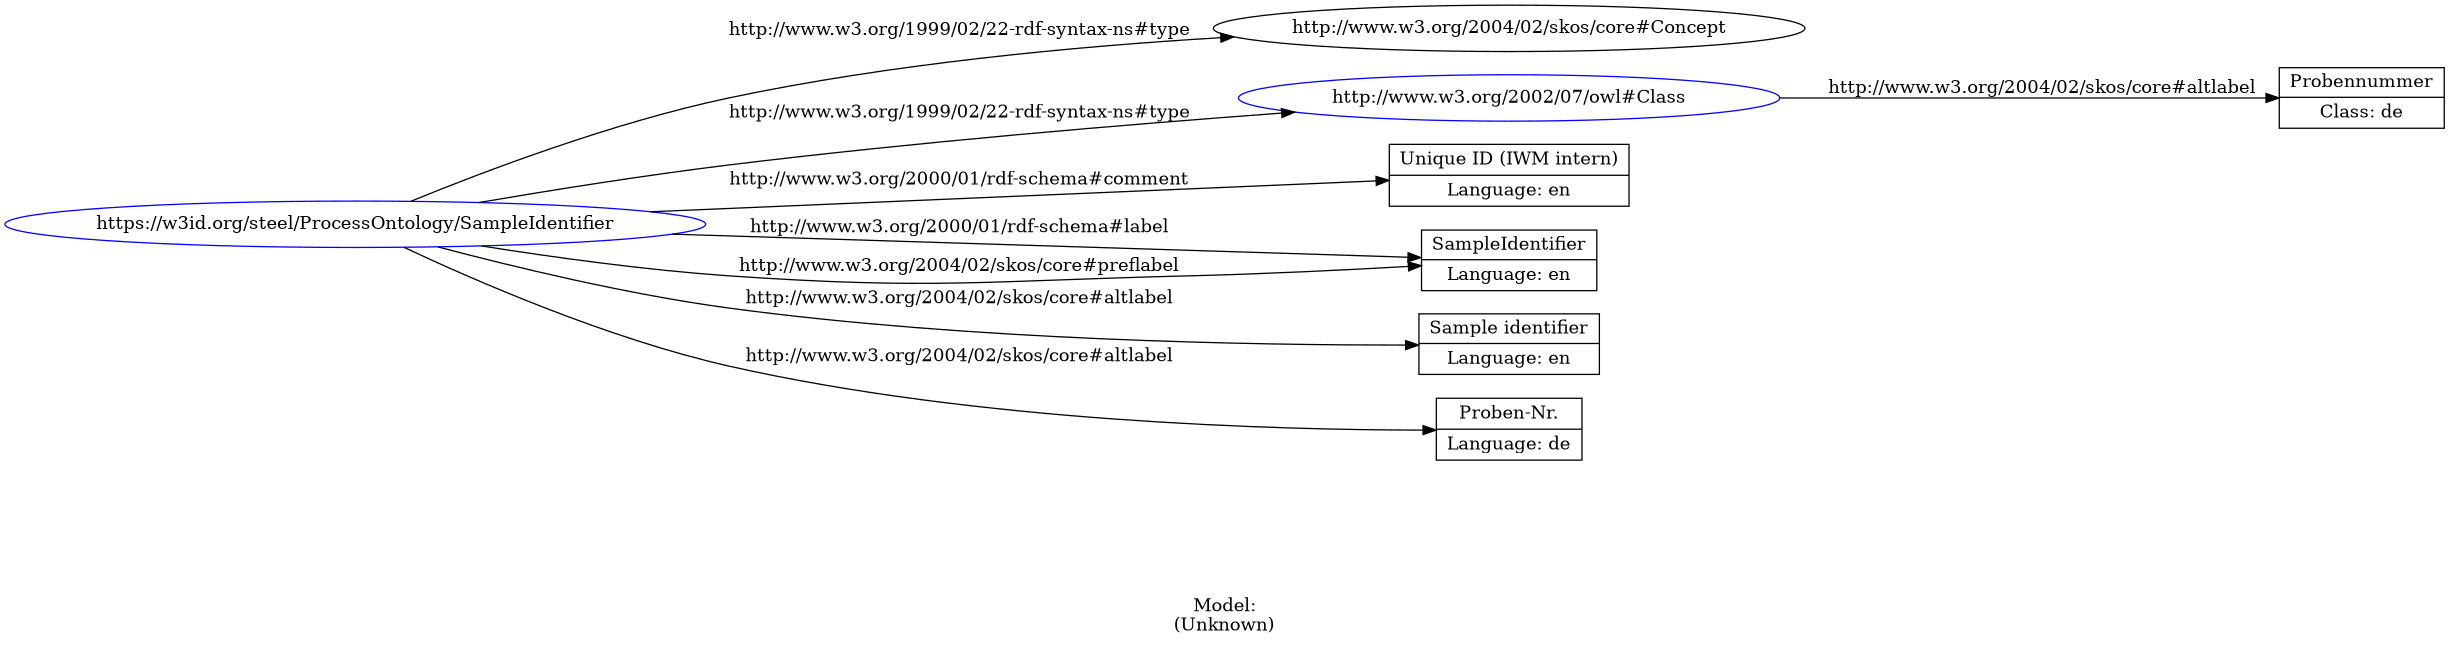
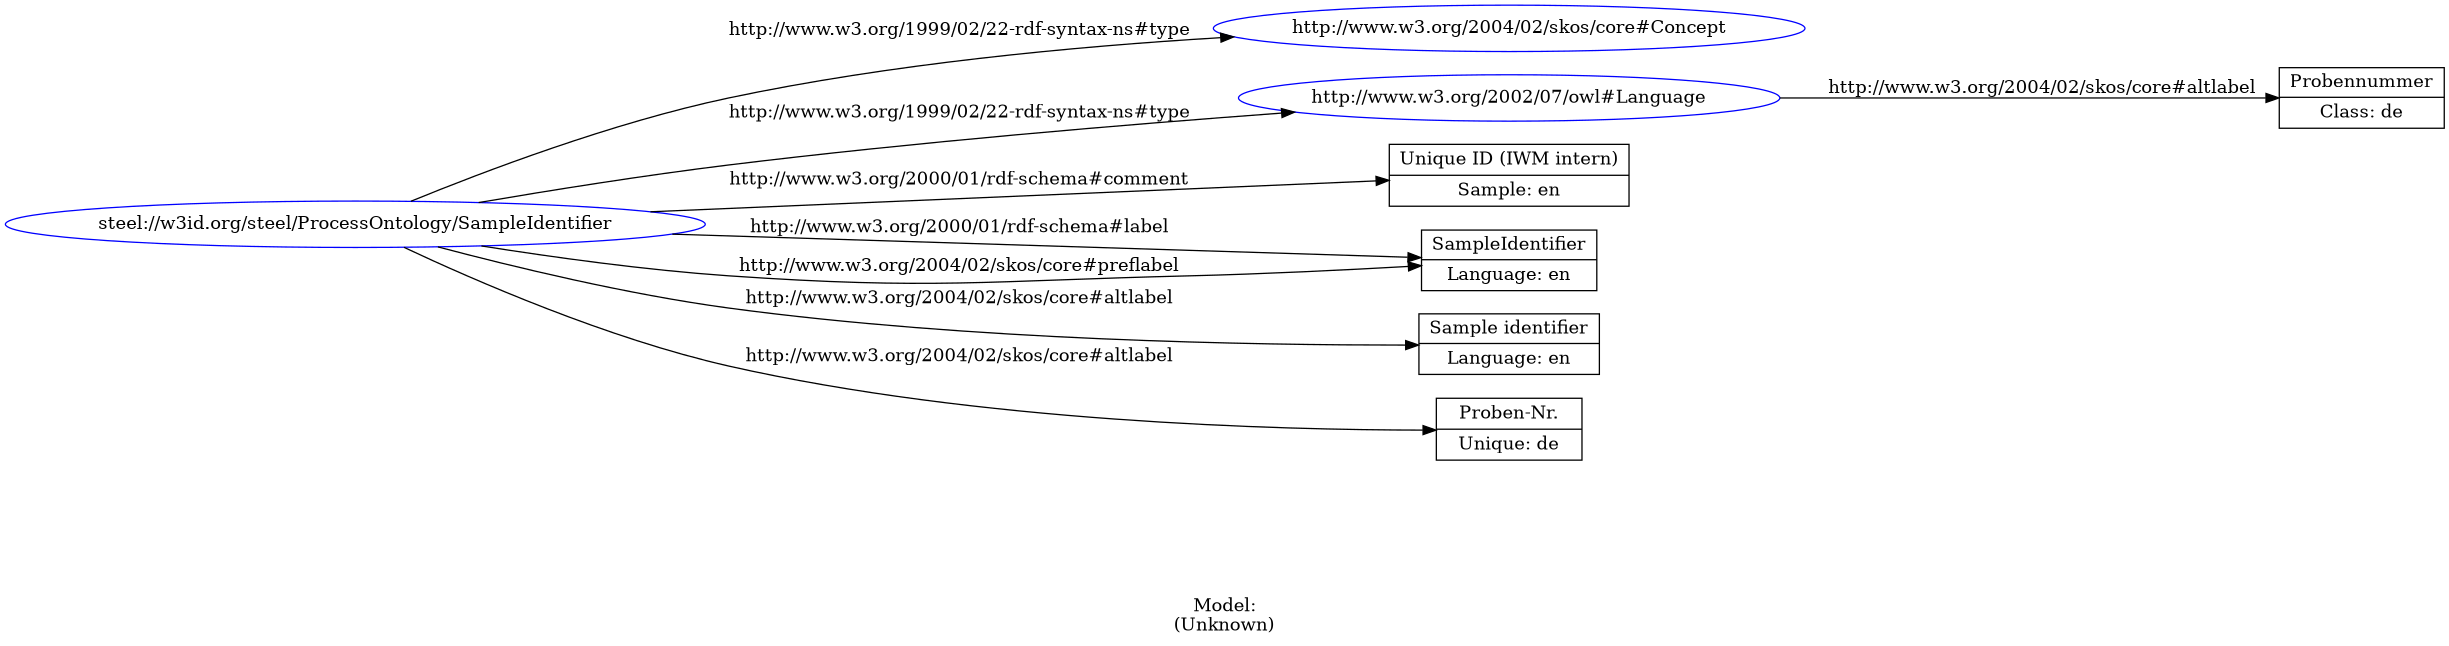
  digraph {
    label="\n\nModel:\n(Unknown)"
    rankdir=LR
    node [shape=record]
-   n1 [color=blue label="https://w3id.org/steel/ProcessOntology/SampleIdentifier" shape=ellipse]
-   n2 [color=black label="http://www.w3.org/2004/02/skos/core#Concept" shape=ellipse]
-   n3 [color=blue label="http://www.w3.org/2002/07/owl#Class" shape=ellipse]
-   n4 [label="Unique ID (IWM intern)|Language: en"]
+   n1 [color=blue label="steel://w3id.org/steel/ProcessOntology/SampleIdentifier" shape=ellipse]
+   n2 [color=blue label="http://www.w3.org/2004/02/skos/core#Concept" shape=ellipse]
+   n3 [color=blue label="http://www.w3.org/2002/07/owl#Language" shape=ellipse]
+   n4 [label="Unique ID (IWM intern)|Sample: en"]
    n5 [label="SampleIdentifier|Language: en"]
    n6 [label="Sample identifier|Language: en"]
-   n7 [label="Proben-Nr.|Language: de"]
+   n7 [label="Proben-Nr.|Unique: de"]
    n8 [label="Probennummer|Class: de"]
    n1 -> n2 [label="http://www.w3.org/1999/02/22-rdf-syntax-ns#type"]
    n1 -> n3 [label="http://www.w3.org/1999/02/22-rdf-syntax-ns#type"]
    n1 -> n4 [label="http://www.w3.org/2000/01/rdf-schema#comment"]
    n1 -> n5 [label="http://www.w3.org/2000/01/rdf-schema#label"]
    n1 -> n5 [label="http://www.w3.org/2004/02/skos/core#preflabel"]
    n1 -> n6 [label="http://www.w3.org/2004/02/skos/core#altlabel"]
    n1 -> n7 [label="http://www.w3.org/2004/02/skos/core#altlabel"]
    n3 -> n8 [label="http://www.w3.org/2004/02/skos/core#altlabel"]
  }
